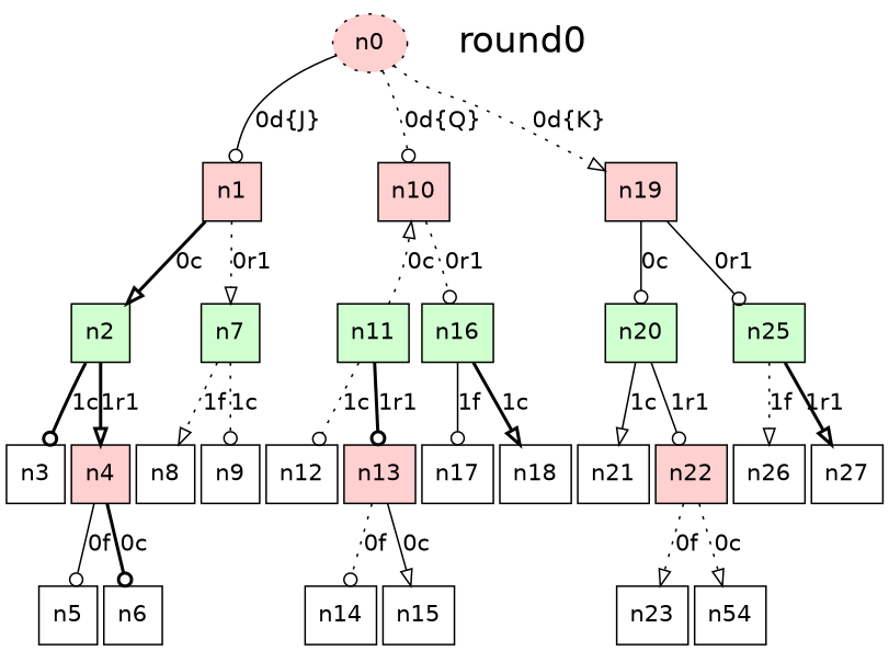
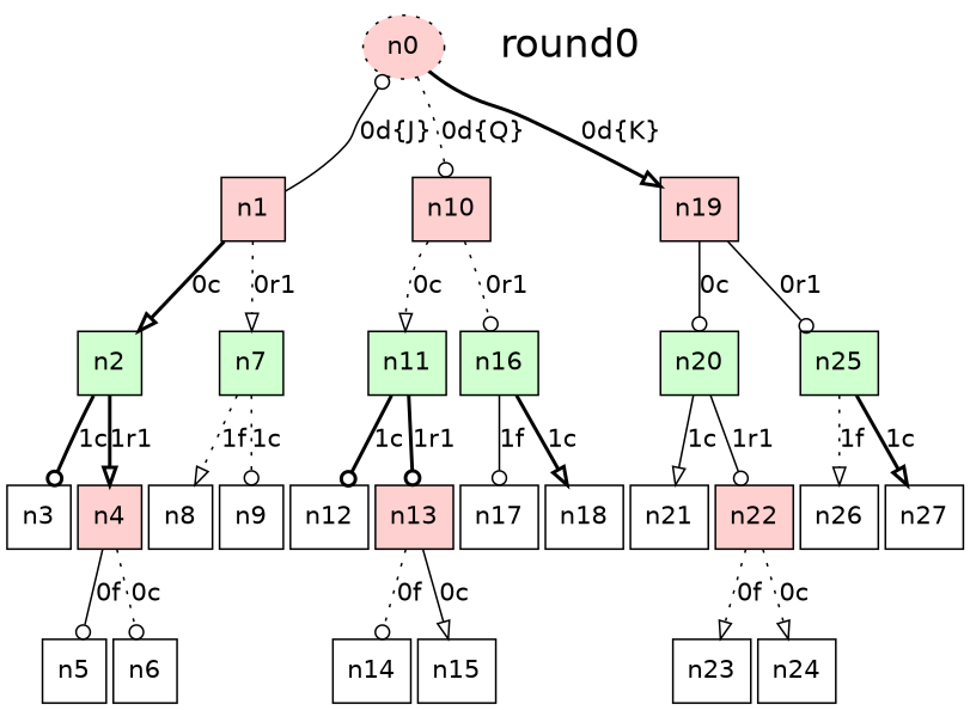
  digraph {
    fontname="DejaVu Sans"
    fontsize=28
    labeljust=l
    labelloc=t
    nodesep=0.05
    node [fillcolor="#FFFFFF" fontname="DejaVu Sans" shape=box style=filled]
    edge [arrowhead=odot fontname="DejaVu Sans" style=dotted]
    n0 [fillcolor="#FFD0D0" height=0.5 shape=ellipse style="filled, dotted" width=0.5]
    round0 [fontsize=22 height=0.5 peripheries=0 style=bold width=0.5 fillcolor="" shape=""]
    n1 [fillcolor="#FFD0D0" height=0.5 width=0.5]
    n10 [fillcolor="#FFD0D0" height=0.5 width=0.5]
    n19 [fillcolor="#FFD0D0" height=0.5 width=0.5]
    n3 [height=0.5 width=0.5]
    n2 [fillcolor="#D0FFD0" height=0.5 width=0.5]
    n4 [fillcolor="#FFD0D0" height=0.5 width=0.5]
    n5 [height=0.5 width=0.5]
    n6 [height=0.5 width=0.5]
    n7 [fillcolor="#D0FFD0" height=0.5 width=0.5]
    n8 [height=0.5 width=0.5]
    n9 [height=0.5 width=0.5]
    n11 [fillcolor="#D0FFD0" height=0.5 width=0.5]
    n16 [fillcolor="#D0FFD0" height=0.5 width=0.5]
    n20 [fillcolor="#D0FFD0" height=0.5 width=0.5]
    n25 [fillcolor="#D0FFD0" height=0.5 width=0.5]
    n12 [height=0.5 width=0.5]
    n13 [fillcolor="#FFD0D0" height=0.5 width=0.5]
    n14 [height=0.5 width=0.5]
    n15 [height=0.5 width=0.5]
    n17 [height=0.5 width=0.5]
    n18 [height=0.5 width=0.5]
    n21 [height=0.5 width=0.5]
    n22 [fillcolor="#FFD0D0" height=0.5 width=0.5]
    n23 [height=0.5 width=0.5]
-   n24 [height=0.5 width=0.5 label=n54]
+   n24 [height=0.5 width=0.5]
    n26 [height=0.5 width=0.5]
    n27 [height=0.5 width=0.5]
    subgraph sub_1 {
      rank=same
      n0
      round0
    }
-   n0 -> n1 [label="0d{J}" style=solid]
+   n1 -> n0 [label="0d{J}" style=solid]
    n0 -> n10 [label="0d{Q}"]
-   n0 -> n19 [arrowhead=onormal label="0d{K}"]
+   n0 -> n19 [arrowhead=onormal label="0d{K}" style=bold]
    n1 -> n2 [arrowhead=onormal label="0c" style=bold]
    n1 -> n7 [arrowhead=onormal label="0r1"]
-   n11 -> n10 [arrowhead=onormal label="0c"]
+   n10 -> n11 [arrowhead=onormal label="0c"]
    n10 -> n16 [label="0r1"]
    n19 -> n20 [label="0c" style=solid]
    n19 -> n25 [label="0r1" style=solid]
    n2 -> n3 [label="1c" style=bold]
    n2 -> n4 [arrowhead=onormal label="1r1" style=bold]
    n4 -> n5 [label="0f" style=solid]
-   n4 -> n6 [label="0c" style=bold]
+   n4 -> n6 [label="0c"]
    n7 -> n8 [arrowhead=onormal label="1f"]
    n7 -> n9 [label="1c"]
-   n11 -> n12 [label="1c"]
+   n11 -> n12 [label="1c" style=bold]
    n11 -> n13 [label="1r1" style=bold]
    n16 -> n17 [label="1f" style=solid]
    n16 -> n18 [arrowhead=onormal label="1c" style=bold]
    n20 -> n21 [arrowhead=onormal label="1c" style=solid]
    n20 -> n22 [label="1r1" style=solid]
    n25 -> n26 [arrowhead=onormal label="1f"]
-   n25 -> n27 [arrowhead=onormal label="1r1" style=bold]
+   n25 -> n27 [arrowhead=onormal label="1c" style=bold]
    n13 -> n14 [label="0f"]
    n13 -> n15 [arrowhead=onormal label="0c" style=solid]
    n22 -> n23 [arrowhead=onormal label="0f"]
    n22 -> n24 [arrowhead=onormal label="0c"]
  }
